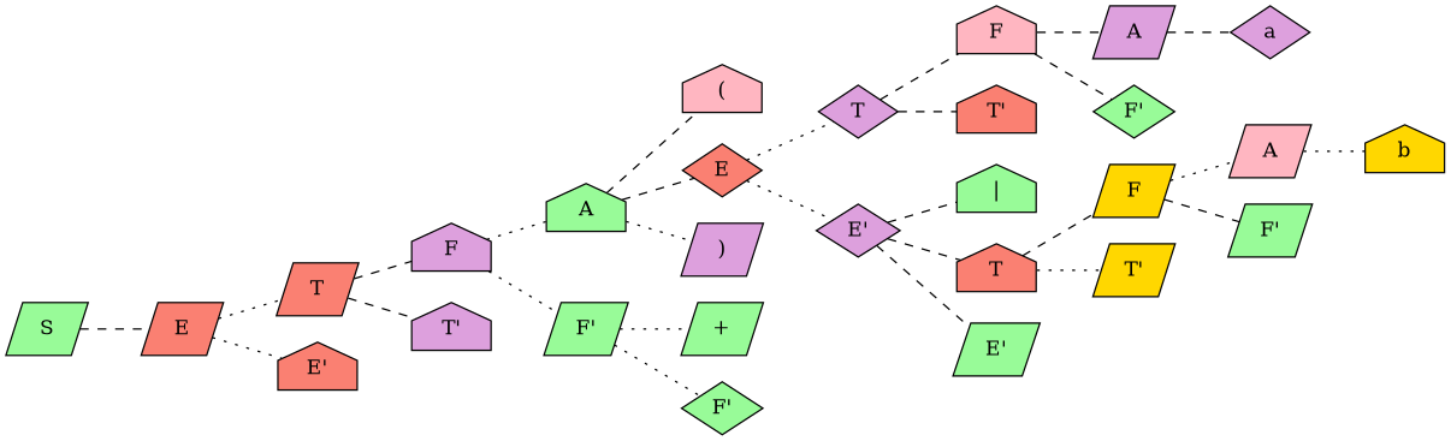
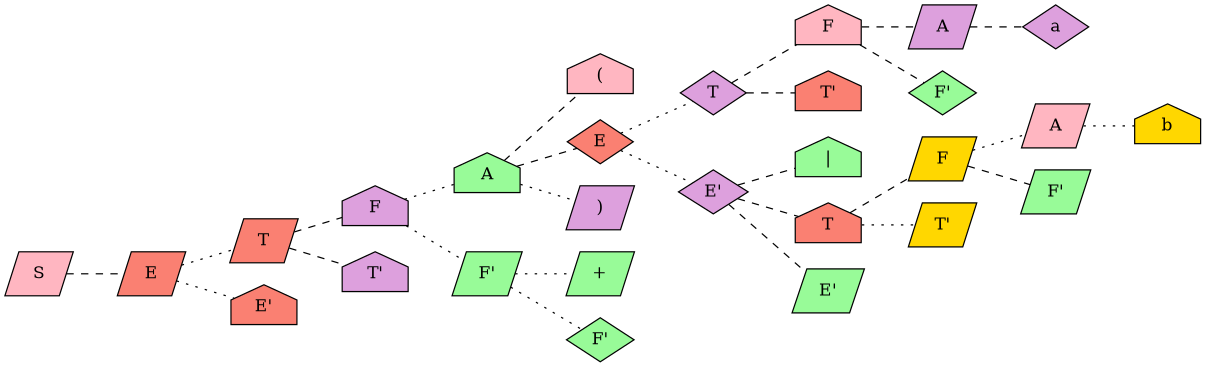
  graph {
    rankdir=LR
    node [fillcolor=palegreen shape=parallelogram style=filled]
    edge [style=dashed]
    n1 [fillcolor=plum label=a shape=diamond]
    n2 [fillcolor=plum label=A]
    n3 [label="F'" shape=diamond]
    n4 [fillcolor=lightpink label=F shape=house]
    n5 [fillcolor=salmon label="T'" shape=house]
    n6 [fillcolor=gold label=b shape=house]
    n7 [fillcolor=lightpink label=A]
    n8 [label="F'"]
    n9 [fillcolor=gold label=F]
    n10 [fillcolor=gold label="T'"]
    n11 [label="|" shape=house]
    n12 [fillcolor=salmon label=T shape=house]
    n13 [label="E'"]
    n14 [fillcolor=plum label=T shape=diamond]
    n15 [fillcolor=plum label="E'" shape=diamond]
    n16 [fillcolor=lightpink label="(" shape=house]
    n17 [fillcolor=salmon label=E shape=diamond]
    n18 [fillcolor=plum label=")"]
    n19 [label="+"]
    n20 [label="F'" shape=diamond]
    n21 [label=A shape=house]
    n22 [label="F'"]
    n23 [fillcolor=plum label=F shape=house]
    n24 [fillcolor=plum label="T'" shape=house]
    n25 [fillcolor=salmon label=T]
    n26 [fillcolor=salmon label="E'" shape=house]
    n27 [fillcolor=salmon label=E]
-   n28 [label=S]
+   n28 [fillcolor=lightpink label=S]
    subgraph sub_1 {
      rank=same
      n1
    }
    subgraph sub_2 {
      rank=same
      n2
      n3
    }
    subgraph sub_3 {
      rank=same
      n4
      n5
    }
    subgraph sub_4 {
      rank=same
      n6
    }
    subgraph sub_5 {
      rank=same
      n7
      n8
    }
    subgraph sub_6 {
      rank=same
      n9
      n10
    }
    subgraph sub_7 {
      rank=same
      n11
      n12
      n13
    }
    subgraph sub_8 {
      rank=same
      n14
      n15
    }
    subgraph sub_9 {
      rank=same
      n16
      n17
      n18
    }
    subgraph sub_10 {
      rank=same
      n19
      n20
    }
    subgraph sub_11 {
      rank=same
      n21
      n22
    }
    subgraph sub_12 {
      rank=same
      n23
      n24
    }
    subgraph sub_13 {
      rank=same
      n25
      n26
    }
    subgraph sub_14 {
      rank=same
      n27
    }
    n2 -- n1
    n4 -- n2
    n4 -- n3
    n7 -- n6 [style=dotted]
    n9 -- n7 [style=dotted]
    n9 -- n8
    n12 -- n9
    n12 -- n10 [style=dotted]
    n14 -- n4
    n14 -- n5
    n15 -- n11
    n15 -- n12
    n15 -- n13
    n17 -- n14 [style=dotted]
    n17 -- n15 [style=dotted]
    n21 -- n16
    n21 -- n17
    n21 -- n18 [style=dotted]
    n22 -- n19 [style=dotted]
    n22 -- n20 [style=dotted]
    n23 -- n21 [style=dotted]
    n23 -- n22 [style=dotted]
    n25 -- n23
    n25 -- n24
    n27 -- n25 [style=dotted]
    n27 -- n26 [style=dotted]
    n28 -- n27
  }
